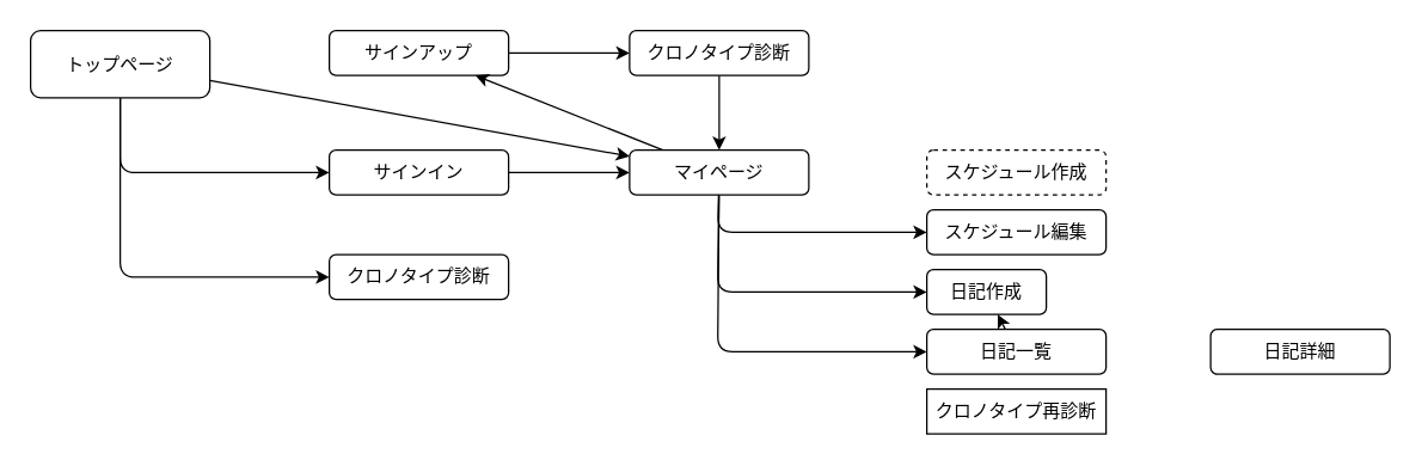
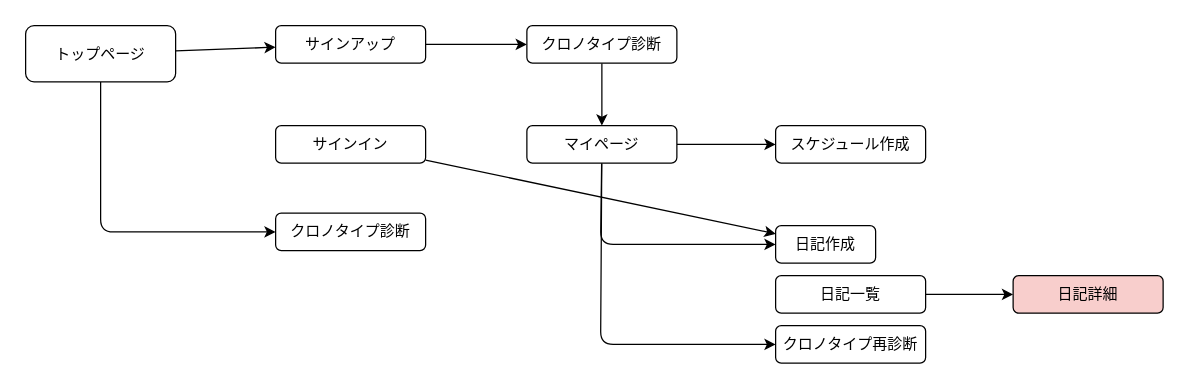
  <mxCell id="0" />
  <mxCell id="1" parent="0" />
- <mxCell id="2" value="" style="edgeStyle=none;html=1;" edge="1" parent="1" source="5" target="17"><mxGeometry relative="1" as="geometry" /></mxCell>
- <mxCell id="3" value="" style="edgeStyle=none;html=1;" edge="1" parent="1" source="5" target="9"><mxGeometry relative="1" as="geometry"><Array as="points"><mxPoint x="80" y="75" /><mxPoint x="80" y="115" /></Array></mxGeometry></mxCell>
+ <mxCell id="2" value="" style="edgeStyle=none;html=1;" edge="1" parent="1" source="5" target="7"><mxGeometry relative="1" as="geometry" /></mxCell>
  <mxCell id="4" value="" style="edgeStyle=none;html=1;" edge="1" parent="1" source="5" target="10"><mxGeometry relative="1" as="geometry"><Array as="points"><mxPoint x="80" y="115" /><mxPoint x="80" y="185" /></Array></mxGeometry></mxCell>
  <mxCell id="5" value="トップページ" style="rounded=1;whiteSpace=wrap;html=1;" vertex="1" parent="1"><mxGeometry x="20" y="20" width="120" height="45" as="geometry" /></mxCell>
  <mxCell id="6" value="" style="edgeStyle=none;html=1;" edge="1" parent="1" source="7" target="12"><mxGeometry relative="1" as="geometry" /></mxCell>
  <mxCell id="7" value="サインアップ" style="rounded=1;whiteSpace=wrap;html=1;" vertex="1" parent="1"><mxGeometry x="220" y="20" width="120" height="30" as="geometry" /></mxCell>
- <mxCell id="8" value="" style="edgeStyle=none;html=1;" edge="1" parent="1" source="9" target="17"><mxGeometry relative="1" as="geometry" /></mxCell>
+ <mxCell id="8" value="" style="edgeStyle=none;html=1;" edge="1" parent="1" source="9" target="21"><mxGeometry relative="1" as="geometry" /></mxCell>
  <mxCell id="9" value="サインイン" style="rounded=1;whiteSpace=wrap;html=1;" vertex="1" parent="1"><mxGeometry x="220" y="100" width="120" height="30" as="geometry" /></mxCell>
  <mxCell id="10" value="クロノタイプ診断" style="rounded=1;whiteSpace=wrap;html=1;" vertex="1" parent="1"><mxGeometry x="220" y="170" width="120" height="30" as="geometry" /></mxCell>
  <mxCell id="11" value="" style="edgeStyle=none;html=1;" edge="1" parent="1" source="12" target="17"><mxGeometry relative="1" as="geometry" /></mxCell>
  <mxCell id="12" value="クロノタイプ診断" style="rounded=1;whiteSpace=wrap;html=1;" vertex="1" parent="1"><mxGeometry x="421" y="20" width="120" height="30" as="geometry" /></mxCell>
- <mxCell id="13" value="" style="edgeStyle=none;html=1;" edge="1" parent="1" source="17" target="7"><mxGeometry relative="1" as="geometry" /></mxCell>
+ <mxCell id="13" value="" style="edgeStyle=none;html=1;" edge="1" parent="1" source="17" target="18"><mxGeometry relative="1" as="geometry" /></mxCell>
  <mxCell id="14" value="" style="edgeStyle=none;html=1;startArrow=none;startFill=0;endArrow=classic;endFill=1;" edge="1" parent="1" source="17" target="21"><mxGeometry relative="1" as="geometry"><Array as="points"><mxPoint x="480" y="195" /></Array></mxGeometry></mxCell>
- <mxCell id="15" value="" style="edgeStyle=none;html=1;startArrow=none;startFill=0;endArrow=classic;endFill=1;" edge="1" parent="1" source="17" target="23"><mxGeometry relative="1" as="geometry"><Array as="points"><mxPoint x="480" y="235" /></Array></mxGeometry></mxCell>
+ <mxCell id="16" value="" style="edgeStyle=none;html=1;startArrow=none;startFill=0;endArrow=classic;endFill=1;" edge="1" parent="1" source="17" target="25"><mxGeometry relative="1" as="geometry"><Array as="points"><mxPoint x="480" y="275" /></Array></mxGeometry></mxCell>
  <mxCell id="17" value="マイページ" style="rounded=1;whiteSpace=wrap;html=1;" vertex="1" parent="1"><mxGeometry x="421" y="100" width="120" height="30" as="geometry" /></mxCell>
- <mxCell id="18" value="スケジュール作成" style="rounded=1;whiteSpace=wrap;html=1;dashed=1;" vertex="1" parent="1"><mxGeometry x="620" y="100" width="120" height="30" as="geometry" /></mxCell>
- <mxCell id="19" value="" style="edgeStyle=none;html=1;endArrow=none;endFill=0;startArrow=classic;startFill=1;" edge="1" parent="1" source="20" target="17"><mxGeometry relative="1" as="geometry"><Array as="points"><mxPoint x="480" y="155" /></Array></mxGeometry></mxCell>
- <mxCell id="20" value="スケジュール編集" style="rounded=1;whiteSpace=wrap;html=1;" vertex="1" parent="1"><mxGeometry x="620" y="140" width="120" height="30" as="geometry" /></mxCell>
+ <mxCell id="18" value="スケジュール作成" style="rounded=1;whiteSpace=wrap;html=1;" vertex="1" parent="1"><mxGeometry x="620" y="100" width="120" height="30" as="geometry" /></mxCell>
  <mxCell id="21" value="日記作成" style="rounded=1;whiteSpace=wrap;html=1;" vertex="1" parent="1"><mxGeometry x="620" y="180" width="80" height="30" as="geometry" /></mxCell>
- <mxCell id="22" value="" style="edgeStyle=none;html=1;startArrow=none;startFill=0;endArrow=classic;endFill=1;" edge="1" parent="1" source="23" target="21"><mxGeometry relative="1" as="geometry" /></mxCell>
+ <mxCell id="22" value="" style="edgeStyle=none;html=1;startArrow=none;startFill=0;endArrow=classic;endFill=1;" edge="1" parent="1" source="23" target="24"><mxGeometry relative="1" as="geometry" /></mxCell>
  <mxCell id="23" value="日記一覧" style="rounded=1;whiteSpace=wrap;html=1;" vertex="1" parent="1"><mxGeometry x="620" y="220" width="120" height="30" as="geometry" /></mxCell>
- <mxCell id="24" value="日記詳細" style="rounded=1;whiteSpace=wrap;html=1;" vertex="1" parent="1"><mxGeometry x="810" y="220" width="120" height="30" as="geometry" /></mxCell>
- <mxCell id="25" value="クロノタイプ再診断" style="whiteSpace=wrap;html=1;rounded=0;" vertex="1" parent="1"><mxGeometry x="620" y="260" width="120" height="30" as="geometry" /></mxCell>
+ <mxCell id="24" value="日記詳細" style="rounded=1;whiteSpace=wrap;html=1;fillColor=#f8cecc;" vertex="1" parent="1"><mxGeometry x="810" y="220" width="120" height="30" as="geometry" /></mxCell>
+ <mxCell id="25" value="クロノタイプ再診断" style="rounded=1;whiteSpace=wrap;html=1;" vertex="1" parent="1"><mxGeometry x="620" y="260" width="120" height="30" as="geometry" /></mxCell>
